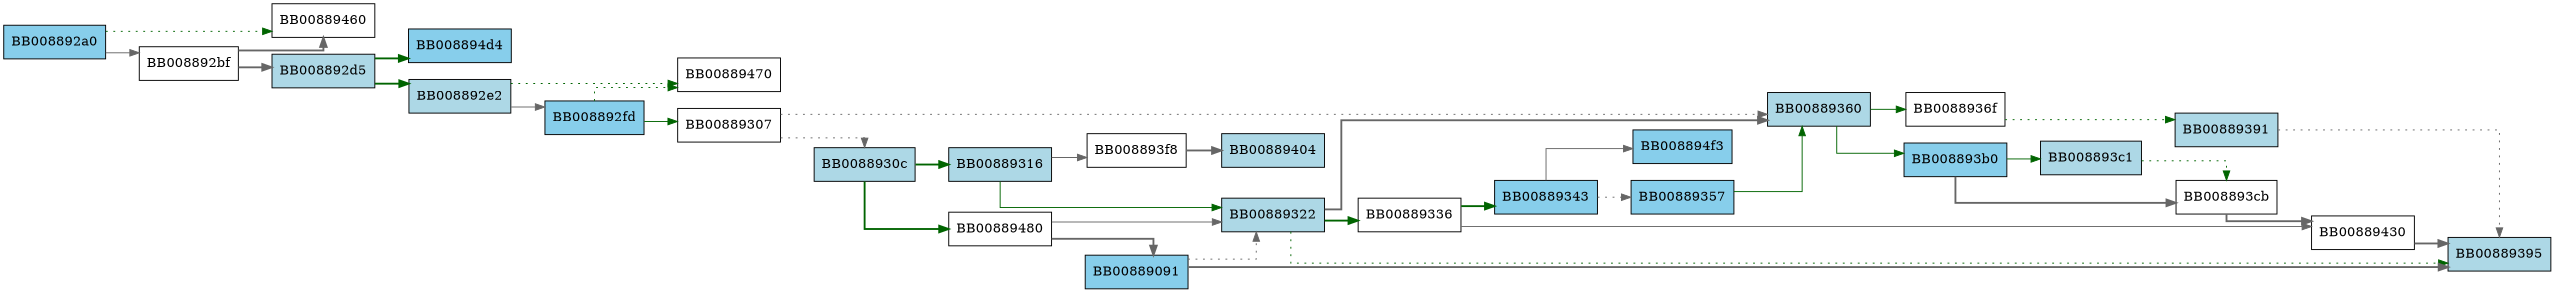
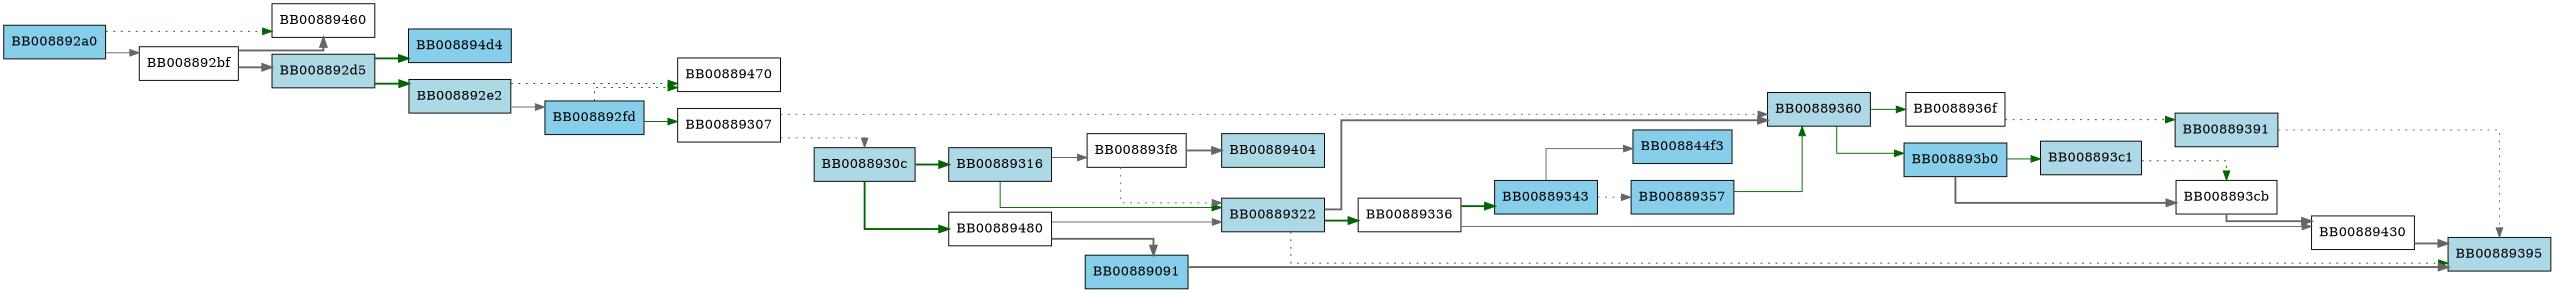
  digraph {
    rankdir=LR
    splines=ortho
    node [fillcolor=white shape=box style=filled]
    edge [color=gray40 style=bold]
    BB008892a0 [fillcolor=skyblue]
    BB00889460
    BB008892bf
    BB008892d5 [fillcolor=lightblue]
    BB008894d4 [fillcolor=skyblue]
    BB008892e2 [fillcolor=lightblue]
    BB00889470
    BB008892fd [fillcolor=skyblue]
    BB00889307
    BB00889360 [fillcolor=lightblue]
    BB0088930c [fillcolor=lightblue]
    BB008893b0 [fillcolor=skyblue]
    BB0088936f
    BB00889480
    BB00889316 [fillcolor=lightblue]
    BB008893cb
    BB008893c1 [fillcolor=lightblue]
    BB00889391 [fillcolor=lightblue]
    BB00889322 [fillcolor=lightblue]
    n20 [fillcolor=skyblue label=BB00889091]
    BB008893f8
    BB00889395 [fillcolor=lightblue]
    BB00889336
    BB00889404 [fillcolor=lightblue]
    BB00889430
    BB00889343 [fillcolor=skyblue]
-   BB008894f3 [fillcolor=skyblue]
+   BB008894f3 [fillcolor=skyblue label=BB008844f3]
    BB00889357 [fillcolor=skyblue]
    BB008892a0 -> BB00889460 [color=darkgreen style=dotted]
    BB008892a0 -> BB008892bf [style=solid]
    BB008892bf -> BB00889460
    BB008892bf -> BB008892d5
    BB008892d5 -> BB008894d4 [color=darkgreen]
    BB008892d5 -> BB008892e2 [color=darkgreen]
    BB008892e2 -> BB00889470 [color=darkgreen style=dotted]
    BB008892e2 -> BB008892fd [style=solid]
    BB008892fd -> BB00889470 [color=darkgreen style=dotted]
    BB008892fd -> BB00889307 [color=darkgreen style=solid]
    BB00889307 -> BB00889360 [style=dotted]
    BB00889307 -> BB0088930c [style=dotted]
    BB00889360 -> BB008893b0 [color=darkgreen style=solid]
    BB00889360 -> BB0088936f [color=darkgreen style=solid]
    BB0088930c -> BB00889480 [color=darkgreen]
    BB0088930c -> BB00889316 [color=darkgreen]
    BB008893b0 -> BB008893cb
    BB008893b0 -> BB008893c1 [color=darkgreen style=solid]
    BB0088936f -> BB00889391 [color=darkgreen style=dotted]
    BB00889480 -> BB00889322 [style=solid]
    BB00889480 -> n20
    BB00889316 -> BB00889322 [color=darkgreen style=solid]
    BB00889316 -> BB008893f8 [style=solid]
    BB008893cb -> BB00889430
    BB008893c1 -> BB008893cb [color=darkgreen style=dotted]
    BB00889391 -> BB00889395 [style=dotted]
    BB00889322 -> BB00889360
    BB00889322 -> BB00889395 [color=darkgreen style=dotted]
    BB00889322 -> BB00889336 [color=darkgreen]
    n20 -> BB00889395
-   n20 -> BB00889322 [style=dotted]
+   BB008893f8 -> BB00889322 [style=dotted]
    BB008893f8 -> BB00889404
    BB00889336 -> BB00889430 [style=solid]
    BB00889336 -> BB00889343 [color=darkgreen]
    BB00889430 -> BB00889395
    BB00889343 -> BB008894f3 [style=solid]
    BB00889343 -> BB00889357 [style=dotted]
    BB00889357 -> BB00889360 [color=darkgreen style=solid]
  }
